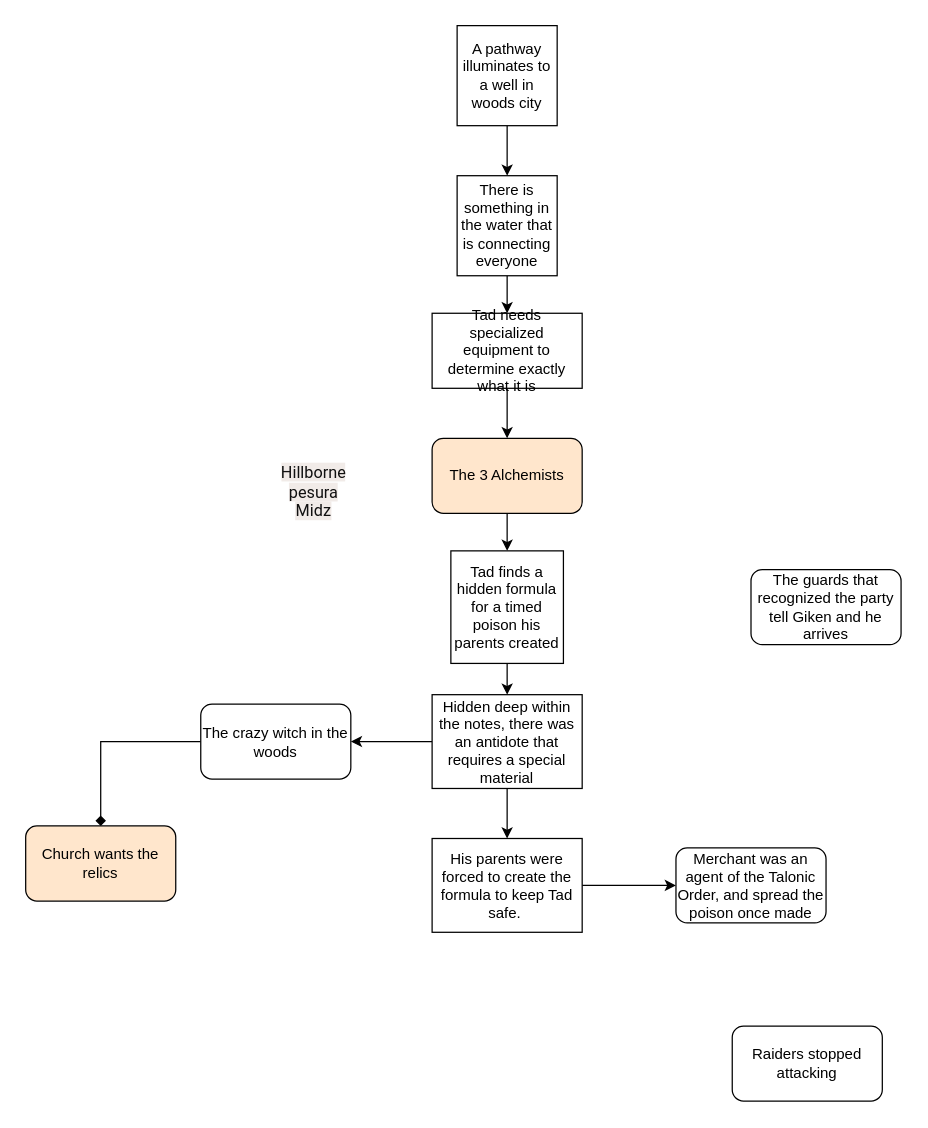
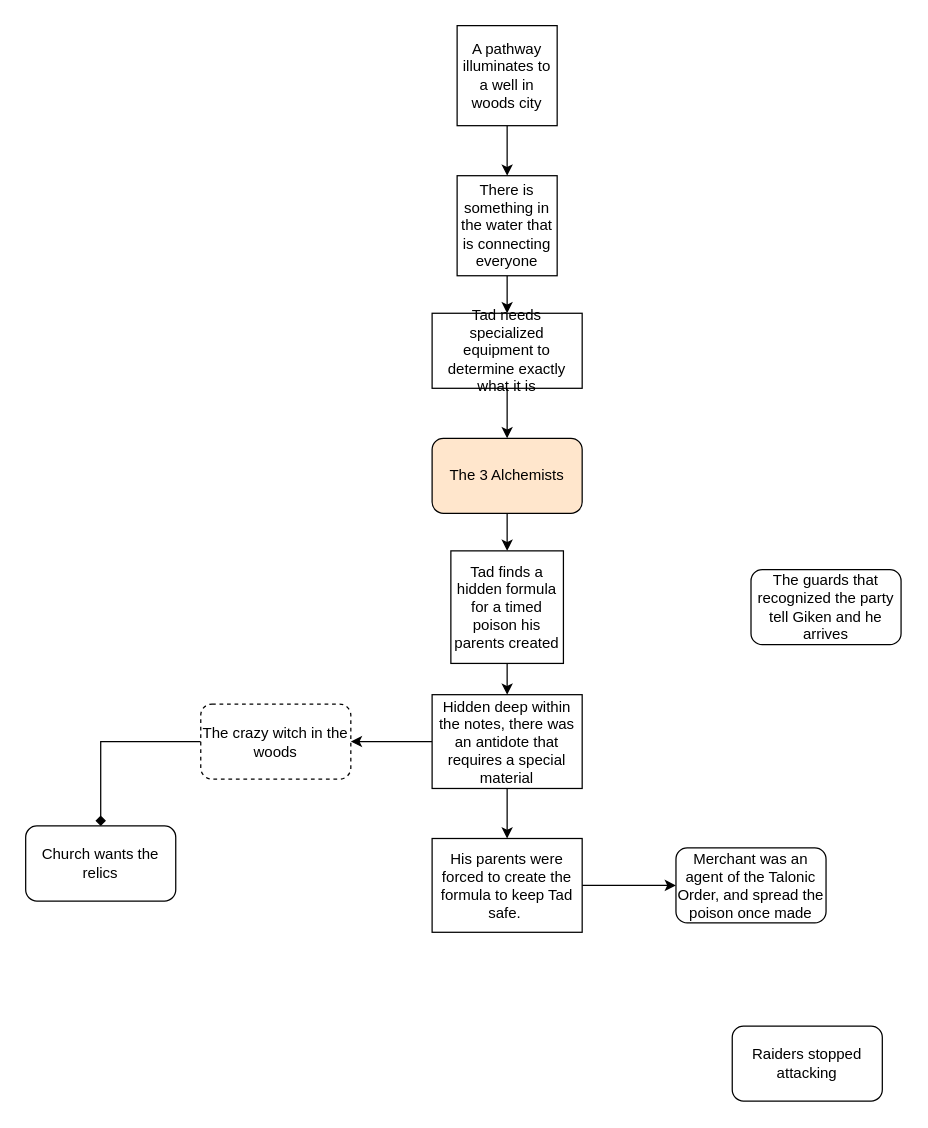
  <mxCell id="0" />
  <mxCell id="1" parent="0" />
  <mxCell id="2" style="edgeStyle=orthogonalEdgeStyle;rounded=0;orthogonalLoop=1;jettySize=auto;html=1;exitX=0.5;exitY=1;exitDx=0;exitDy=0;entryX=0.5;entryY=0;entryDx=0;entryDy=0;" parent="1" source="3" target="5" edge="1"><mxGeometry relative="1" as="geometry" /></mxCell>
  <mxCell id="3" value="A pathway illuminates to a well in woods city" style="whiteSpace=wrap;html=1;aspect=fixed;" parent="1" vertex="1"><mxGeometry x="365" y="20" width="80" height="80" as="geometry" /></mxCell>
  <mxCell id="4" style="edgeStyle=orthogonalEdgeStyle;rounded=0;orthogonalLoop=1;jettySize=auto;html=1;exitX=0.5;exitY=1;exitDx=0;exitDy=0;entryX=0.5;entryY=0;entryDx=0;entryDy=0;" parent="1" source="5" target="13" edge="1"><mxGeometry relative="1" as="geometry" /></mxCell>
  <mxCell id="5" value="There is something in the water that is connecting everyone" style="whiteSpace=wrap;html=1;aspect=fixed;" parent="1" vertex="1"><mxGeometry x="365" y="140" width="80" height="80" as="geometry" /></mxCell>
  <mxCell id="6" value="Raiders stopped attacking" style="rounded=1;whiteSpace=wrap;html=1;" parent="1" vertex="1"><mxGeometry x="585" y="820" width="120" height="60" as="geometry" /></mxCell>
  <mxCell id="7" style="edgeStyle=orthogonalEdgeStyle;rounded=0;orthogonalLoop=1;jettySize=auto;html=1;exitX=0.5;exitY=1;exitDx=0;exitDy=0;entryX=0.5;entryY=0;entryDx=0;entryDy=0;" parent="1" source="8" target="16" edge="1"><mxGeometry relative="1" as="geometry" /></mxCell>
  <mxCell id="8" value="The 3 Alchemists" style="rounded=1;whiteSpace=wrap;html=1;fillColor=#ffe6cc;" parent="1" vertex="1"><mxGeometry x="345" y="350" width="120" height="60" as="geometry" /></mxCell>
  <mxCell id="9" style="edgeStyle=orthogonalEdgeStyle;rounded=0;orthogonalLoop=1;jettySize=auto;html=1;exitX=0;exitY=0.5;exitDx=0;exitDy=0;endArrow=diamond;" parent="1" source="10" target="14" edge="1"><mxGeometry relative="1" as="geometry" /></mxCell>
- <mxCell id="10" value="The crazy witch in the woods" style="rounded=1;whiteSpace=wrap;html=1;" parent="1" vertex="1"><mxGeometry x="160" y="562.5" width="120" height="60" as="geometry" /></mxCell>
+ <mxCell id="10" value="The crazy witch in the woods" style="rounded=1;whiteSpace=wrap;html=1;dashed=1;" parent="1" vertex="1"><mxGeometry x="160" y="562.5" width="120" height="60" as="geometry" /></mxCell>
  <mxCell id="11" value="The guards that recognized the party tell Giken and he arrives" style="rounded=1;whiteSpace=wrap;html=1;" parent="1" vertex="1"><mxGeometry x="600" y="455" width="120" height="60" as="geometry" /></mxCell>
  <mxCell id="12" style="edgeStyle=orthogonalEdgeStyle;rounded=0;orthogonalLoop=1;jettySize=auto;html=1;exitX=0.5;exitY=1;exitDx=0;exitDy=0;entryX=0.5;entryY=0;entryDx=0;entryDy=0;" parent="1" source="13" target="8" edge="1"><mxGeometry relative="1" as="geometry" /></mxCell>
  <mxCell id="13" value="Tad needs specialized equipment to determine exactly what it is" style="whiteSpace=wrap;html=1;" parent="1" vertex="1"><mxGeometry x="345" y="250" width="120" height="60" as="geometry" /></mxCell>
- <mxCell id="14" value="&lt;div&gt;Church wants the relics&lt;/div&gt;" style="rounded=1;whiteSpace=wrap;html=1;fillColor=#ffe6cc;" parent="1" vertex="1"><mxGeometry x="20" y="660" width="120" height="60" as="geometry" /></mxCell>
+ <mxCell id="14" value="&lt;div&gt;Church wants the relics&lt;/div&gt;" style="rounded=1;whiteSpace=wrap;html=1;" parent="1" vertex="1"><mxGeometry x="20" y="660" width="120" height="60" as="geometry" /></mxCell>
  <mxCell id="15" value="" style="edgeStyle=orthogonalEdgeStyle;rounded=0;orthogonalLoop=1;jettySize=auto;html=1;" parent="1" source="16" target="19" edge="1"><mxGeometry relative="1" as="geometry" /></mxCell>
  <mxCell id="16" value="Tad finds a hidden formula for a timed poison his parents created" style="whiteSpace=wrap;html=1;aspect=fixed;" parent="1" vertex="1"><mxGeometry x="360" y="440" width="90" height="90" as="geometry" /></mxCell>
  <mxCell id="17" style="edgeStyle=orthogonalEdgeStyle;rounded=0;orthogonalLoop=1;jettySize=auto;html=1;exitX=0;exitY=0.5;exitDx=0;exitDy=0;entryX=1;entryY=0.5;entryDx=0;entryDy=0;" parent="1" source="19" target="10" edge="1"><mxGeometry relative="1" as="geometry" /></mxCell>
  <mxCell id="18" style="edgeStyle=orthogonalEdgeStyle;rounded=0;orthogonalLoop=1;jettySize=auto;html=1;exitX=0.5;exitY=1;exitDx=0;exitDy=0;entryX=0.5;entryY=0;entryDx=0;entryDy=0;" parent="1" source="19" target="21" edge="1"><mxGeometry relative="1" as="geometry" /></mxCell>
  <mxCell id="19" value="Hidden deep within the notes, there was an antidote that requires a special material" style="whiteSpace=wrap;html=1;" parent="1" vertex="1"><mxGeometry x="345" y="555" width="120" height="75" as="geometry" /></mxCell>
  <mxCell id="20" style="edgeStyle=orthogonalEdgeStyle;rounded=0;orthogonalLoop=1;jettySize=auto;html=1;exitX=1;exitY=0.5;exitDx=0;exitDy=0;entryX=0;entryY=0.5;entryDx=0;entryDy=0;" parent="1" source="21" target="22" edge="1"><mxGeometry relative="1" as="geometry" /></mxCell>
  <mxCell id="21" value="His parents were forced to create the formula to keep Tad safe.&amp;nbsp;" style="whiteSpace=wrap;html=1;" parent="1" vertex="1"><mxGeometry x="345" y="670" width="120" height="75" as="geometry" /></mxCell>
  <mxCell id="22" value="Merchant was an agent of the Talonic Order, and spread the poison once made" style="rounded=1;whiteSpace=wrap;html=1;" parent="1" vertex="1"><mxGeometry x="540" y="677.5" width="120" height="60" as="geometry" /></mxCell>
- <mxCell id="23" value="&lt;span style=&quot;color: rgb(17, 17, 17); font-family: Roboto, sans-serif; font-size: 13px; text-align: left; text-wrap-mode: wrap; background-color: rgb(241, 235, 232);&quot;&gt;Hillborne&lt;/span&gt;&lt;br style=&quot;box-sizing: border-box; scrollbar-width: thin; scrollbar-color: rgb(93, 20, 43) rgba(0, 0, 0, 0); color: rgb(17, 17, 17); font-family: Roboto, sans-serif; font-size: 13px; text-align: left; text-wrap-mode: wrap; background-color: rgb(241, 235, 232);&quot;&gt;&lt;span style=&quot;color: rgb(17, 17, 17); font-family: Roboto, sans-serif; font-size: 13px; text-align: left; text-wrap-mode: wrap; background-color: rgb(241, 235, 232);&quot;&gt;pesura&lt;/span&gt;&lt;br style=&quot;box-sizing: border-box; scrollbar-width: thin; scrollbar-color: rgb(93, 20, 43) rgba(0, 0, 0, 0); color: rgb(17, 17, 17); font-family: Roboto, sans-serif; font-size: 13px; text-align: left; text-wrap-mode: wrap; background-color: rgb(241, 235, 232);&quot;&gt;&lt;span style=&quot;color: rgb(17, 17, 17); font-family: Roboto, sans-serif; font-size: 13px; text-align: left; text-wrap-mode: wrap; background-color: rgb(241, 235, 232);&quot;&gt;Midz&lt;/span&gt;" style="text;html=1;align=center;verticalAlign=middle;resizable=0;points=[];autosize=1;strokeColor=none;fillColor=none;" vertex="1" parent="1"><mxGeometry x="215" y="363" width="70" height="60" as="geometry" /></mxCell>
